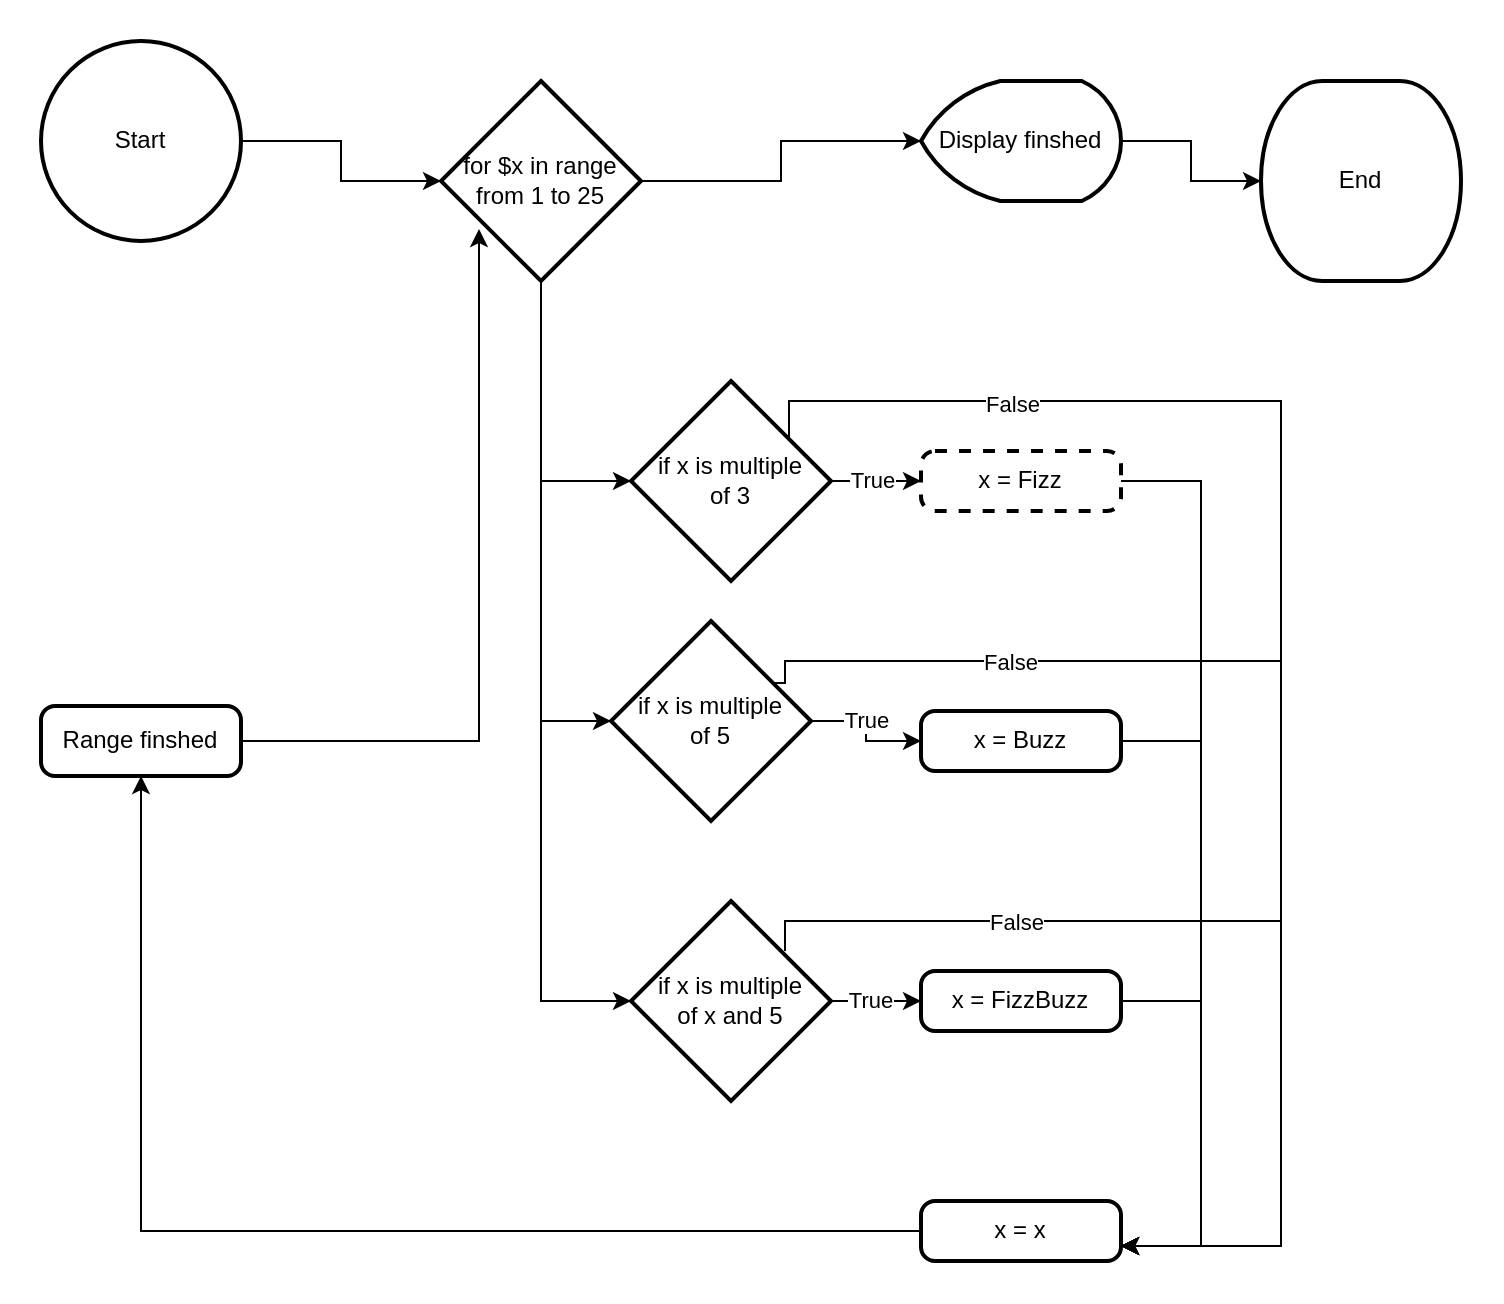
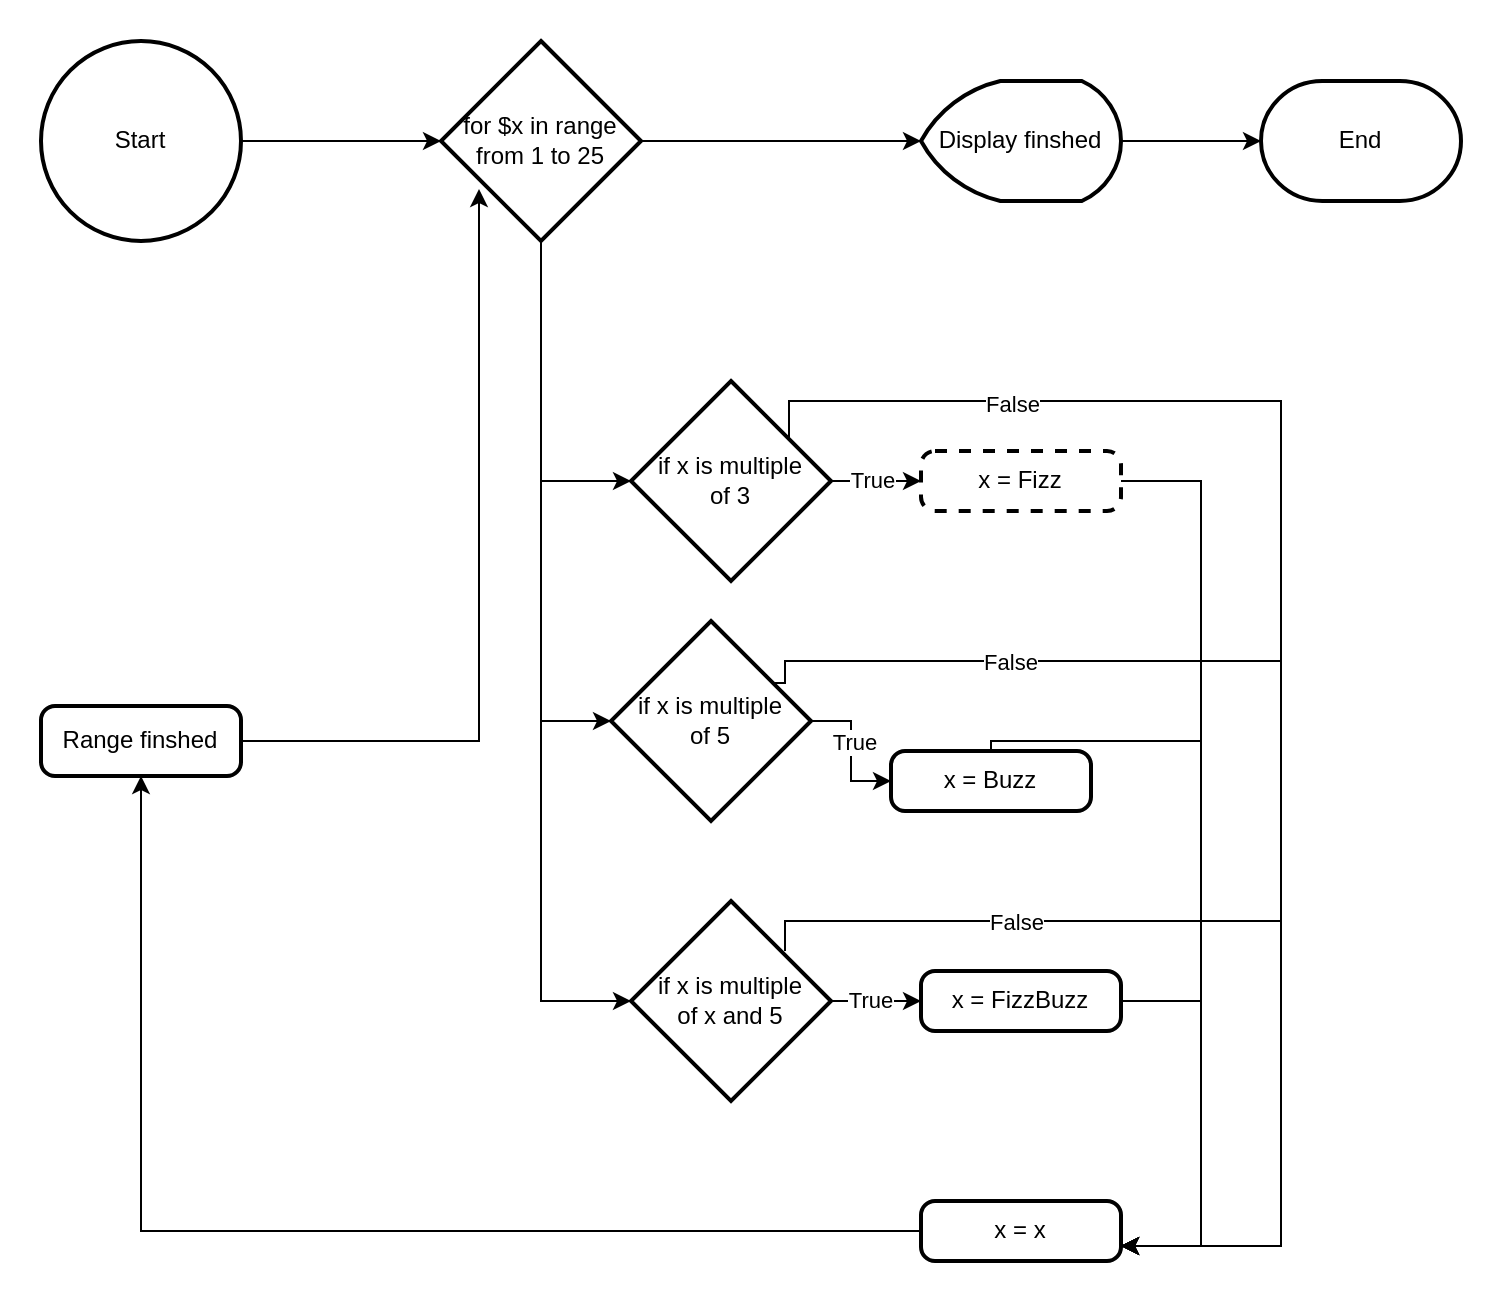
  <mxCell id="0" />
  <mxCell id="1" parent="0" />
  <mxCell id="2" value="Start" style="strokeWidth=2;html=1;shape=mxgraph.flowchart.start_2;whiteSpace=wrap;" vertex="1" parent="1"><mxGeometry x="20" y="20" width="100" height="100" as="geometry" /></mxCell>
- <mxCell id="3" value="for $x in range&lt;div&gt;from 1 to 25&lt;/div&gt;" style="strokeWidth=2;html=1;shape=mxgraph.flowchart.decision;whiteSpace=wrap;" vertex="1" parent="1"><mxGeometry x="220" y="40" width="100" height="100" as="geometry" /></mxCell>
+ <mxCell id="3" value="for $x in range&lt;div&gt;from 1 to 25&lt;/div&gt;" style="strokeWidth=2;html=1;shape=mxgraph.flowchart.decision;whiteSpace=wrap;" vertex="1" parent="1"><mxGeometry x="220" y="20" width="100" height="100" as="geometry" /></mxCell>
  <mxCell id="4" style="edgeStyle=orthogonalEdgeStyle;rounded=0;orthogonalLoop=1;jettySize=auto;html=1;" edge="1" parent="1" source="8" target="20"><mxGeometry relative="1" as="geometry" /></mxCell>
  <mxCell id="5" value="True" style="edgeLabel;html=1;align=center;verticalAlign=middle;resizable=0;points=[];" vertex="1" connectable="0" parent="4"><mxGeometry x="-0.111" y="1" relative="1" as="geometry"><mxPoint as="offset" /></mxGeometry></mxCell>
  <mxCell id="6" style="edgeStyle=orthogonalEdgeStyle;rounded=0;orthogonalLoop=1;jettySize=auto;html=1;entryX=1;entryY=0.75;entryDx=0;entryDy=0;exitX=0.79;exitY=0.31;exitDx=0;exitDy=0;exitPerimeter=0;" edge="1" parent="1" source="8" target="26"><mxGeometry relative="1" as="geometry"><Array as="points"><mxPoint x="394" y="200" /><mxPoint x="640" y="200" /><mxPoint x="640" y="623" /></Array></mxGeometry></mxCell>
  <mxCell id="7" value="False" style="edgeLabel;html=1;align=center;verticalAlign=middle;resizable=0;points=[];" vertex="1" connectable="0" parent="6"><mxGeometry x="-0.657" y="-1" relative="1" as="geometry"><mxPoint as="offset" /></mxGeometry></mxCell>
  <mxCell id="8" value="if x is multiple&lt;div&gt;of 3&lt;/div&gt;" style="strokeWidth=2;html=1;shape=mxgraph.flowchart.decision;whiteSpace=wrap;" vertex="1" parent="1"><mxGeometry x="315" y="190" width="100" height="100" as="geometry" /></mxCell>
  <mxCell id="9" style="edgeStyle=orthogonalEdgeStyle;rounded=0;orthogonalLoop=1;jettySize=auto;html=1;entryX=0;entryY=0.5;entryDx=0;entryDy=0;" edge="1" parent="1" source="13" target="22"><mxGeometry relative="1" as="geometry" /></mxCell>
  <mxCell id="10" value="True" style="edgeLabel;html=1;align=center;verticalAlign=middle;resizable=0;points=[];" vertex="1" connectable="0" parent="9"><mxGeometry x="-0.156" y="1" relative="1" as="geometry"><mxPoint as="offset" /></mxGeometry></mxCell>
  <mxCell id="11" style="edgeStyle=orthogonalEdgeStyle;rounded=0;orthogonalLoop=1;jettySize=auto;html=1;entryX=1;entryY=0.75;entryDx=0;entryDy=0;exitX=0.77;exitY=0.31;exitDx=0;exitDy=0;exitPerimeter=0;" edge="1" parent="1" source="13" target="26"><mxGeometry relative="1" as="geometry"><Array as="points"><mxPoint x="392" y="330" /><mxPoint x="640" y="330" /><mxPoint x="640" y="623" /></Array></mxGeometry></mxCell>
  <mxCell id="12" value="False" style="edgeLabel;html=1;align=center;verticalAlign=middle;resizable=0;points=[];" vertex="1" connectable="0" parent="11"><mxGeometry x="-0.585" relative="1" as="geometry"><mxPoint as="offset" /></mxGeometry></mxCell>
  <mxCell id="13" value="if x is multiple&lt;div&gt;of 5&lt;/div&gt;" style="strokeWidth=2;html=1;shape=mxgraph.flowchart.decision;whiteSpace=wrap;" vertex="1" parent="1"><mxGeometry x="305" y="310" width="100" height="100" as="geometry" /></mxCell>
  <mxCell id="14" style="edgeStyle=orthogonalEdgeStyle;rounded=0;orthogonalLoop=1;jettySize=auto;html=1;entryX=0;entryY=0.5;entryDx=0;entryDy=0;" edge="1" parent="1" source="18" target="24"><mxGeometry relative="1" as="geometry" /></mxCell>
  <mxCell id="15" value="True" style="edgeLabel;html=1;align=center;verticalAlign=middle;resizable=0;points=[];" vertex="1" connectable="0" parent="14"><mxGeometry x="-0.156" y="1" relative="1" as="geometry"><mxPoint as="offset" /></mxGeometry></mxCell>
  <mxCell id="16" style="edgeStyle=orthogonalEdgeStyle;rounded=0;orthogonalLoop=1;jettySize=auto;html=1;entryX=1;entryY=0.75;entryDx=0;entryDy=0;exitX=0.77;exitY=0.25;exitDx=0;exitDy=0;exitPerimeter=0;" edge="1" parent="1" source="18" target="26"><mxGeometry relative="1" as="geometry"><Array as="points"><mxPoint x="392" y="460" /><mxPoint x="640" y="460" /><mxPoint x="640" y="623" /></Array></mxGeometry></mxCell>
  <mxCell id="17" value="False" style="edgeLabel;html=1;align=center;verticalAlign=middle;resizable=0;points=[];" vertex="1" connectable="0" parent="16"><mxGeometry x="-0.486" relative="1" as="geometry"><mxPoint as="offset" /></mxGeometry></mxCell>
  <mxCell id="18" value="if x is multiple&lt;div&gt;of x and 5&lt;/div&gt;" style="strokeWidth=2;html=1;shape=mxgraph.flowchart.decision;whiteSpace=wrap;" vertex="1" parent="1"><mxGeometry x="315" y="450" width="100" height="100" as="geometry" /></mxCell>
  <mxCell id="19" style="edgeStyle=orthogonalEdgeStyle;rounded=0;orthogonalLoop=1;jettySize=auto;html=1;entryX=1;entryY=0.75;entryDx=0;entryDy=0;" edge="1" parent="1" source="20" target="26"><mxGeometry relative="1" as="geometry"><Array as="points"><mxPoint x="600" y="240" /><mxPoint x="600" y="623" /></Array></mxGeometry></mxCell>
  <mxCell id="20" value="x = Fizz" style="rounded=1;whiteSpace=wrap;html=1;absoluteArcSize=1;arcSize=14;strokeWidth=2;dashed=1;" vertex="1" parent="1"><mxGeometry x="460" y="225" width="100" height="30" as="geometry" /></mxCell>
  <mxCell id="21" style="edgeStyle=orthogonalEdgeStyle;rounded=0;orthogonalLoop=1;jettySize=auto;html=1;entryX=1;entryY=0.75;entryDx=0;entryDy=0;" edge="1" parent="1" source="22" target="26"><mxGeometry relative="1" as="geometry"><Array as="points"><mxPoint x="600" y="370" /><mxPoint x="600" y="623" /></Array></mxGeometry></mxCell>
- <mxCell id="22" value="x = Buzz" style="rounded=1;whiteSpace=wrap;html=1;absoluteArcSize=1;arcSize=14;strokeWidth=2;" vertex="1" parent="1"><mxGeometry x="460" y="355" width="100" height="30" as="geometry" /></mxCell>
+ <mxCell id="22" value="x = Buzz" style="rounded=1;whiteSpace=wrap;html=1;absoluteArcSize=1;arcSize=14;strokeWidth=2;" vertex="1" parent="1"><mxGeometry x="445" y="375" width="100" height="30" as="geometry" /></mxCell>
  <mxCell id="23" style="edgeStyle=orthogonalEdgeStyle;rounded=0;orthogonalLoop=1;jettySize=auto;html=1;entryX=1;entryY=0.75;entryDx=0;entryDy=0;" edge="1" parent="1" source="24" target="26"><mxGeometry relative="1" as="geometry"><Array as="points"><mxPoint x="600" y="500" /><mxPoint x="600" y="623" /></Array></mxGeometry></mxCell>
  <mxCell id="24" value="x = FizzBuzz" style="rounded=1;whiteSpace=wrap;html=1;absoluteArcSize=1;arcSize=14;strokeWidth=2;" vertex="1" parent="1"><mxGeometry x="460" y="485" width="100" height="30" as="geometry" /></mxCell>
  <mxCell id="25" style="edgeStyle=orthogonalEdgeStyle;rounded=0;orthogonalLoop=1;jettySize=auto;html=1;entryX=0.5;entryY=1;entryDx=0;entryDy=0;" edge="1" parent="1" source="26" target="27"><mxGeometry relative="1" as="geometry" /></mxCell>
  <mxCell id="26" value="x = x" style="rounded=1;whiteSpace=wrap;html=1;absoluteArcSize=1;arcSize=14;strokeWidth=2;" vertex="1" parent="1"><mxGeometry x="460" y="600" width="100" height="30" as="geometry" /></mxCell>
  <mxCell id="27" value="Range finshed" style="rounded=1;whiteSpace=wrap;html=1;absoluteArcSize=1;arcSize=14;strokeWidth=2;" vertex="1" parent="1"><mxGeometry x="20" y="352.5" width="100" height="35" as="geometry" /></mxCell>
  <mxCell id="28" value="Display finshed" style="strokeWidth=2;html=1;shape=mxgraph.flowchart.display;whiteSpace=wrap;" vertex="1" parent="1"><mxGeometry x="460" y="40" width="100" height="60" as="geometry" /></mxCell>
- <mxCell id="29" value="End" style="strokeWidth=2;html=1;shape=mxgraph.flowchart.terminator;whiteSpace=wrap;" vertex="1" parent="1"><mxGeometry x="630" y="40" width="100" height="100" as="geometry" /></mxCell>
+ <mxCell id="29" value="End" style="strokeWidth=2;html=1;shape=mxgraph.flowchart.terminator;whiteSpace=wrap;" vertex="1" parent="1"><mxGeometry x="630" y="40" width="100" height="60" as="geometry" /></mxCell>
  <mxCell id="30" style="edgeStyle=orthogonalEdgeStyle;rounded=0;orthogonalLoop=1;jettySize=auto;html=1;entryX=0;entryY=0.5;entryDx=0;entryDy=0;entryPerimeter=0;" edge="1" parent="1" source="2" target="3"><mxGeometry relative="1" as="geometry" /></mxCell>
  <mxCell id="31" style="edgeStyle=orthogonalEdgeStyle;rounded=0;orthogonalLoop=1;jettySize=auto;html=1;entryX=0;entryY=0.5;entryDx=0;entryDy=0;entryPerimeter=0;" edge="1" parent="1" source="3" target="18"><mxGeometry relative="1" as="geometry" /></mxCell>
  <mxCell id="32" style="edgeStyle=orthogonalEdgeStyle;rounded=0;orthogonalLoop=1;jettySize=auto;html=1;entryX=0;entryY=0.5;entryDx=0;entryDy=0;entryPerimeter=0;" edge="1" parent="1" source="3" target="13"><mxGeometry relative="1" as="geometry" /></mxCell>
  <mxCell id="33" style="edgeStyle=orthogonalEdgeStyle;rounded=0;orthogonalLoop=1;jettySize=auto;html=1;entryX=0;entryY=0.5;entryDx=0;entryDy=0;entryPerimeter=0;" edge="1" parent="1" source="3" target="8"><mxGeometry relative="1" as="geometry" /></mxCell>
  <mxCell id="34" style="edgeStyle=orthogonalEdgeStyle;rounded=0;orthogonalLoop=1;jettySize=auto;html=1;entryX=0.19;entryY=0.74;entryDx=0;entryDy=0;entryPerimeter=0;" edge="1" parent="1" source="27" target="3"><mxGeometry relative="1" as="geometry" /></mxCell>
  <mxCell id="35" style="edgeStyle=orthogonalEdgeStyle;rounded=0;orthogonalLoop=1;jettySize=auto;html=1;entryX=0;entryY=0.5;entryDx=0;entryDy=0;entryPerimeter=0;" edge="1" parent="1" source="3" target="28"><mxGeometry relative="1" as="geometry" /></mxCell>
  <mxCell id="36" style="edgeStyle=orthogonalEdgeStyle;rounded=0;orthogonalLoop=1;jettySize=auto;html=1;entryX=0;entryY=0.5;entryDx=0;entryDy=0;entryPerimeter=0;" edge="1" parent="1" source="28" target="29"><mxGeometry relative="1" as="geometry" /></mxCell>
